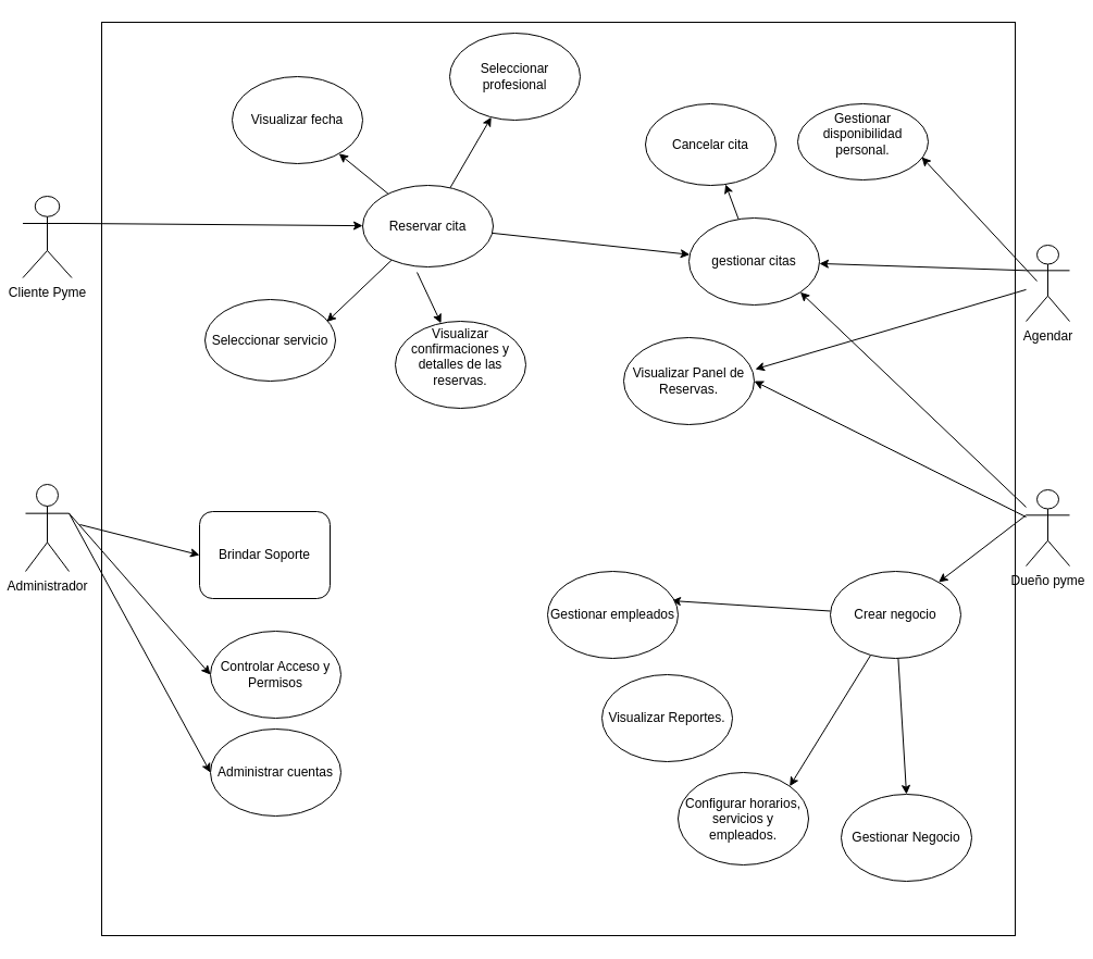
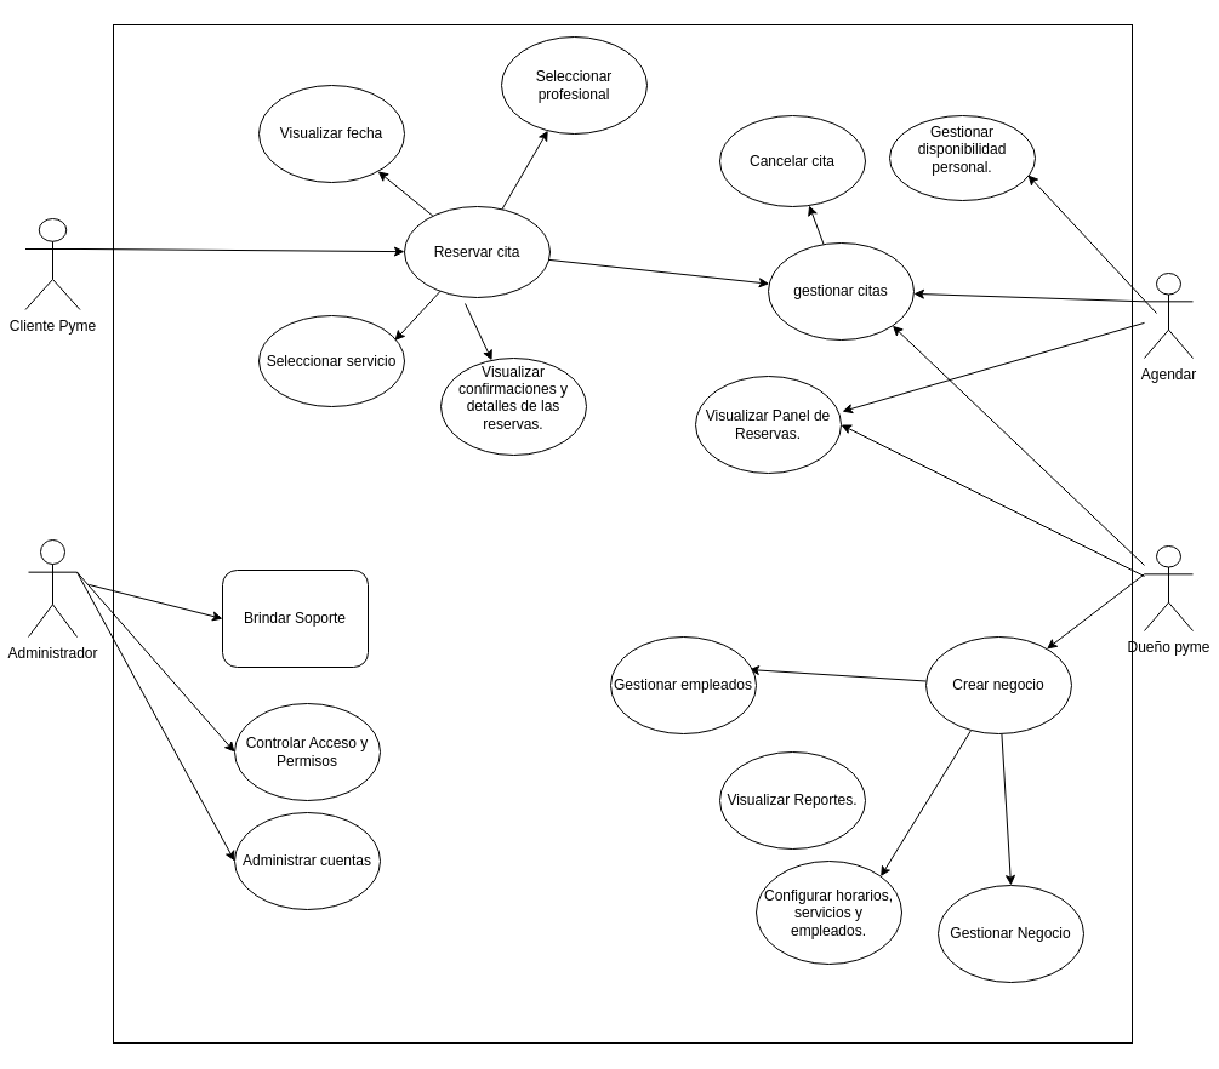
  <mxCell id="0" />
  <mxCell id="1" parent="0" />
  <mxCell id="2" value="" style="whiteSpace=wrap;html=1;aspect=fixed;" parent="1" vertex="1"><mxGeometry x="93" y="20" width="840" height="840" as="geometry" /></mxCell>
  <mxCell id="3" style="rounded=0;orthogonalLoop=1;jettySize=auto;html=1;exitX=0;exitY=0.333;exitDx=0;exitDy=0;exitPerimeter=0;" parent="1" source="5" target="11" edge="1"><mxGeometry relative="1" as="geometry" /></mxCell>
  <mxCell id="4" style="rounded=0;orthogonalLoop=1;jettySize=auto;html=1;entryX=1;entryY=1;entryDx=0;entryDy=0;" parent="1" source="5" target="28" edge="1"><mxGeometry relative="1" as="geometry" /></mxCell>
  <mxCell id="5" value="Dueño pyme" style="shape=umlActor;verticalLabelPosition=bottom;verticalAlign=top;html=1;outlineConnect=0;" parent="1" vertex="1"><mxGeometry x="943" y="450" width="40" height="70" as="geometry" /></mxCell>
  <mxCell id="6" value="Cliente Pyme" style="shape=umlActor;verticalLabelPosition=bottom;verticalAlign=top;html=1;outlineConnect=0;" parent="1" vertex="1"><mxGeometry x="20.5" y="180" width="45" height="75" as="geometry" /></mxCell>
  <mxCell id="7" value="Administrador" style="shape=umlActor;verticalLabelPosition=bottom;verticalAlign=top;html=1;outlineConnect=0;" parent="1" vertex="1"><mxGeometry x="23" y="445" width="40" height="80" as="geometry" /></mxCell>
  <mxCell id="8" style="rounded=0;orthogonalLoop=1;jettySize=auto;html=1;entryX=0.95;entryY=0.338;entryDx=0;entryDy=0;entryPerimeter=0;" parent="1" source="11" target="16" edge="1"><mxGeometry relative="1" as="geometry" /></mxCell>
  <mxCell id="9" style="rounded=0;orthogonalLoop=1;jettySize=auto;html=1;entryX=1;entryY=0;entryDx=0;entryDy=0;" parent="1" source="11" target="26" edge="1"><mxGeometry relative="1" as="geometry" /></mxCell>
  <mxCell id="10" style="rounded=0;orthogonalLoop=1;jettySize=auto;html=1;entryX=0.5;entryY=0;entryDx=0;entryDy=0;" parent="1" source="11" target="32" edge="1"><mxGeometry relative="1" as="geometry" /></mxCell>
  <mxCell id="11" value="Crear negocio" style="ellipse;whiteSpace=wrap;html=1;" parent="1" vertex="1"><mxGeometry x="763" y="525" width="120" height="80" as="geometry" /></mxCell>
  <mxCell id="12" style="rounded=0;orthogonalLoop=1;jettySize=auto;html=1;exitX=0;exitY=0.333;exitDx=0;exitDy=0;exitPerimeter=0;" parent="1" source="13" target="28" edge="1"><mxGeometry relative="1" as="geometry" /></mxCell>
  <mxCell id="13" value="Agendar" style="shape=umlActor;verticalLabelPosition=bottom;verticalAlign=top;html=1;outlineConnect=0;" parent="1" vertex="1"><mxGeometry x="943" y="225" width="40" height="70" as="geometry" /></mxCell>
  <mxCell id="14" value="&lt;br&gt;Controlar Acceso y Permisos&lt;div&gt;&lt;br/&gt;&lt;/div&gt;" style="ellipse;whiteSpace=wrap;html=1;" parent="1" vertex="1"><mxGeometry x="193" y="580" width="120" height="80" as="geometry" /></mxCell>
  <mxCell id="15" value="Administrar cuentas" style="ellipse;whiteSpace=wrap;html=1;" parent="1" vertex="1"><mxGeometry x="193" y="670" width="120" height="80" as="geometry" /></mxCell>
  <mxCell id="16" value="Gestionar empleados" style="ellipse;whiteSpace=wrap;html=1;" parent="1" vertex="1"><mxGeometry x="503" y="525" width="120" height="80" as="geometry" /></mxCell>
  <mxCell id="17" value="" style="endArrow=classic;html=1;rounded=0;exitX=1;exitY=0.333;exitDx=0;exitDy=0;exitPerimeter=0;" parent="1" source="6" target="24" edge="1"><mxGeometry width="50" height="50" relative="1" as="geometry"><mxPoint x="73" y="200" as="sourcePoint" /><mxPoint x="1043" y="270" as="targetPoint" /></mxGeometry></mxCell>
  <mxCell id="18" value="" style="endArrow=classic;html=1;rounded=0;entryX=0;entryY=0.5;entryDx=0;entryDy=0;exitX=1;exitY=0.333;exitDx=0;exitDy=0;exitPerimeter=0;" parent="1" source="7" target="14" edge="1"><mxGeometry width="50" height="50" relative="1" as="geometry"><mxPoint x="438" y="73" as="sourcePoint" /><mxPoint x="548" y="320" as="targetPoint" /></mxGeometry></mxCell>
  <mxCell id="19" value="" style="endArrow=classic;html=1;rounded=0;entryX=0;entryY=0.5;entryDx=0;entryDy=0;exitX=1;exitY=0.333;exitDx=0;exitDy=0;exitPerimeter=0;" parent="1" source="7" target="15" edge="1"><mxGeometry width="50" height="50" relative="1" as="geometry"><mxPoint x="428" y="400" as="sourcePoint" /><mxPoint x="568" y="430" as="targetPoint" /></mxGeometry></mxCell>
- <mxCell id="20" value="Seleccionar servicio" style="ellipse;whiteSpace=wrap;html=1;" parent="1" vertex="1"><mxGeometry x="188" y="275" width="120" height="75" as="geometry" /></mxCell>
+ <mxCell id="20" value="Seleccionar servicio" style="ellipse;whiteSpace=wrap;html=1;" parent="1" vertex="1"><mxGeometry x="213" y="260" width="120" height="75" as="geometry" /></mxCell>
  <mxCell id="21" style="rounded=0;orthogonalLoop=1;jettySize=auto;html=1;" parent="1" source="24" target="28" edge="1"><mxGeometry relative="1" as="geometry" /></mxCell>
  <mxCell id="22" style="rounded=0;orthogonalLoop=1;jettySize=auto;html=1;" parent="1" source="24" target="30" edge="1"><mxGeometry relative="1" as="geometry" /></mxCell>
  <mxCell id="23" style="rounded=0;orthogonalLoop=1;jettySize=auto;html=1;" parent="1" source="24" target="31" edge="1"><mxGeometry relative="1" as="geometry" /></mxCell>
  <mxCell id="24" value="Reservar cita" style="ellipse;whiteSpace=wrap;html=1;" parent="1" vertex="1"><mxGeometry x="333" y="170" width="120" height="75" as="geometry" /></mxCell>
  <mxCell id="25" value="Cancelar cita" style="ellipse;whiteSpace=wrap;html=1;" parent="1" vertex="1"><mxGeometry x="593" y="95" width="120" height="75" as="geometry" /></mxCell>
  <mxCell id="26" value="&lt;div&gt;Configurar horarios, servicios y empleados.&lt;/div&gt;" style="ellipse;whiteSpace=wrap;html=1;" parent="1" vertex="1"><mxGeometry x="623" y="710" width="120" height="85" as="geometry" /></mxCell>
  <mxCell id="27" style="rounded=0;orthogonalLoop=1;jettySize=auto;html=1;" parent="1" source="28" target="25" edge="1"><mxGeometry relative="1" as="geometry" /></mxCell>
  <mxCell id="28" value="gestionar citas" style="ellipse;whiteSpace=wrap;html=1;" parent="1" vertex="1"><mxGeometry x="633" y="200" width="120" height="80" as="geometry" /></mxCell>
  <mxCell id="29" style="rounded=0;orthogonalLoop=1;jettySize=auto;html=1;entryX=0.933;entryY=0.273;entryDx=0;entryDy=0;entryPerimeter=0;" parent="1" source="24" target="20" edge="1"><mxGeometry relative="1" as="geometry" /></mxCell>
  <mxCell id="30" value="Visualizar fecha" style="ellipse;whiteSpace=wrap;html=1;" parent="1" vertex="1"><mxGeometry x="213" y="70" width="120" height="80" as="geometry" /></mxCell>
  <mxCell id="31" value="Seleccionar profesional" style="ellipse;whiteSpace=wrap;html=1;" parent="1" vertex="1"><mxGeometry x="413" y="30" width="120" height="80" as="geometry" /></mxCell>
  <mxCell id="32" value="Gestionar Negocio" style="ellipse;whiteSpace=wrap;html=1;" parent="1" vertex="1"><mxGeometry x="773" y="730" width="120" height="80" as="geometry" /></mxCell>
- <mxCell id="33" value="Visualizar Reportes." style="ellipse;whiteSpace=wrap;html=1;" vertex="1" parent="1"><mxGeometry x="553" y="620" width="120" height="80" as="geometry" /></mxCell>
+ <mxCell id="33" value="Visualizar Reportes." style="ellipse;whiteSpace=wrap;html=1;" vertex="1" parent="1"><mxGeometry x="593" y="620" width="120" height="80" as="geometry" /></mxCell>
  <mxCell id="34" value="Visualizar Panel de Reservas." style="ellipse;whiteSpace=wrap;html=1;" vertex="1" parent="1"><mxGeometry x="573" y="310" width="120" height="80" as="geometry" /></mxCell>
  <mxCell id="35" style="rounded=0;orthogonalLoop=1;jettySize=auto;html=1;entryX=1.008;entryY=0.363;entryDx=0;entryDy=0;entryPerimeter=0;" edge="1" parent="1" source="13" target="34"><mxGeometry relative="1" as="geometry"><mxPoint x="953" y="258" as="sourcePoint" /><mxPoint x="763" y="252" as="targetPoint" /></mxGeometry></mxCell>
  <mxCell id="36" style="rounded=0;orthogonalLoop=1;jettySize=auto;html=1;entryX=1;entryY=0.5;entryDx=0;entryDy=0;" edge="1" parent="1" source="5" target="34"><mxGeometry relative="1" as="geometry"><mxPoint x="953" y="274" as="sourcePoint" /><mxPoint x="704" y="329" as="targetPoint" /></mxGeometry></mxCell>
  <mxCell id="37" value="&#10;Gestionar disponibilidad personal.&#10;&#10;" style="ellipse;whiteSpace=wrap;html=1;" vertex="1" parent="1"><mxGeometry x="733" y="95" width="120" height="70" as="geometry" /></mxCell>
  <mxCell id="38" style="rounded=0;orthogonalLoop=1;jettySize=auto;html=1;entryX=0.95;entryY=0.7;entryDx=0;entryDy=0;entryPerimeter=0;" edge="1" parent="1" target="37"><mxGeometry relative="1" as="geometry"><mxPoint x="953" y="258" as="sourcePoint" /><mxPoint x="763" y="252" as="targetPoint" /></mxGeometry></mxCell>
  <mxCell id="39" value="&#10;Visualizar confirmaciones y detalles de las reservas.&#10;&#10;" style="ellipse;whiteSpace=wrap;html=1;" vertex="1" parent="1"><mxGeometry x="363" y="295" width="120" height="80" as="geometry" /></mxCell>
  <mxCell id="40" style="rounded=0;orthogonalLoop=1;jettySize=auto;html=1;" edge="1" parent="1" target="39"><mxGeometry relative="1" as="geometry"><mxPoint x="383" y="250" as="sourcePoint" /><mxPoint x="335" y="290" as="targetPoint" /></mxGeometry></mxCell>
  <mxCell id="41" value="Brindar Soporte" style="whiteSpace=wrap;html=1;rounded=1;" vertex="1" parent="1"><mxGeometry x="183" y="470" width="120" height="80" as="geometry" /></mxCell>
  <mxCell id="42" value="" style="endArrow=classic;html=1;rounded=0;entryX=0;entryY=0.5;entryDx=0;entryDy=0;exitX=1;exitY=0.333;exitDx=0;exitDy=0;exitPerimeter=0;" edge="1" parent="1" target="41"><mxGeometry width="50" height="50" relative="1" as="geometry"><mxPoint x="73" y="482" as="sourcePoint" /><mxPoint x="203" y="630" as="targetPoint" /></mxGeometry></mxCell>
